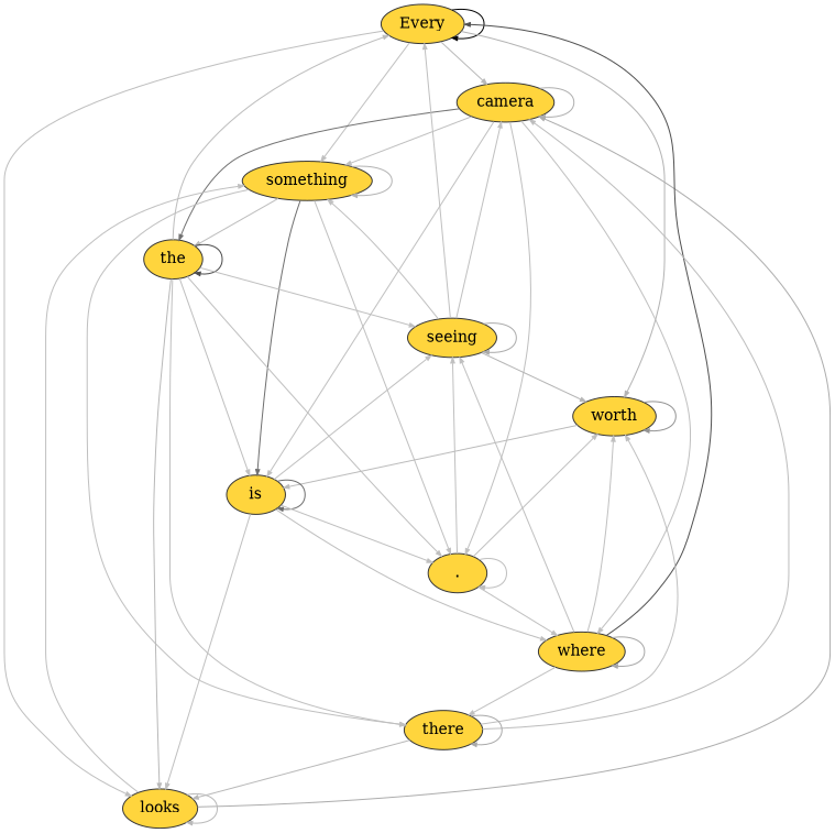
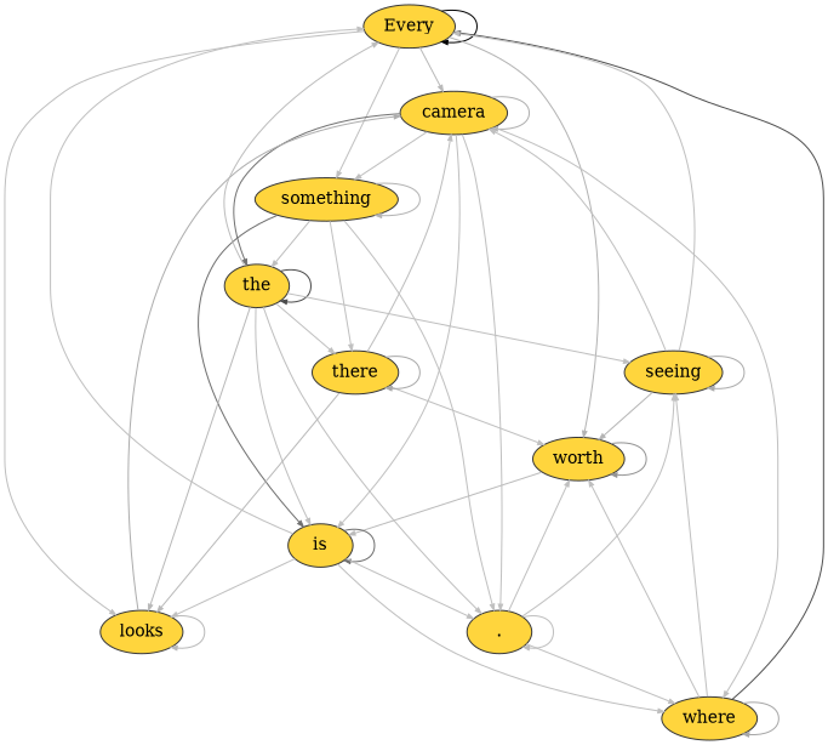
  digraph {
    node [color="#363636" fillcolor="#ffd53d" shape=oval style=filled]
    edge [arrowsize=0.5 color="#bfbfbf"]
    n1 [label=Every]
    n2 [label=camera]
    n3 [label=looks]
    n4 [label=something]
    n5 [label=worth]
    n6 [label=where]
    n7 [label=the]
    n8 [label=is]
    n9 [label="."]
    n10 [label=there]
    n11 [label=seeing]
    n1 -> n1 [color="#000000"]
    n1 -> n2 [color="#b8b8b8"]
    n1 -> n3 [color="#bebebe"]
    n1 -> n4
    n1 -> n5 [color="#b2b2b2"]
    n2 -> n2 [color="#aeaeae"]
    n2 -> n4 [color="#bebebe"]
    n2 -> n6
    n2 -> n7 [color="#717171"]
    n2 -> n8
    n2 -> n9
    n3 -> n2 [color="#acacac"]
    n3 -> n3 [color="#b8b8b8"]
-   n3 -> n4
    n4 -> n4 [color="#b2b2b2"]
    n4 -> n7 [color="#bcbcbc"]
    n4 -> n8 [color="#6e6e6e"]
    n4 -> n9
    n4 -> n10
    n5 -> n5 [color="#929292"]
    n5 -> n8 [color="#bbbbbb"]
    n6 -> n1 [color="#4f4f4f"]
    n6 -> n5
    n6 -> n6 [color="#a6a6a6"]
-   n6 -> n10
    n6 -> n11
    n7 -> n1 [color="#bcbcbc"]
    n7 -> n3 [color="#b8b8b8"]
    n7 -> n7 [color="#4a4a4a"]
    n7 -> n8 [color="#bebebe"]
    n7 -> n9 [color="#bebebe"]
    n7 -> n10
    n7 -> n11
    n8 -> n3
    n8 -> n6 [color="#bebebe"]
    n8 -> n8 [color="#6c6c6c"]
    n8 -> n9
-   n8 -> n11
+   n8 -> n1
    n9 -> n5
    n9 -> n6
    n9 -> n9 [color="#bebebe"]
    n9 -> n11
    n10 -> n2 [color="#bcbcbc"]
    n10 -> n3 [color="#b8b8b8"]
    n10 -> n5
    n10 -> n10 [color="#a8a8a8"]
    n11 -> n1
    n11 -> n2
-   n11 -> n4
    n11 -> n5 [color="#b4b4b4"]
    n11 -> n11 [color="#aaaaaa"]
  }
